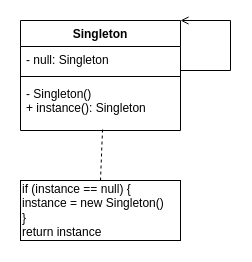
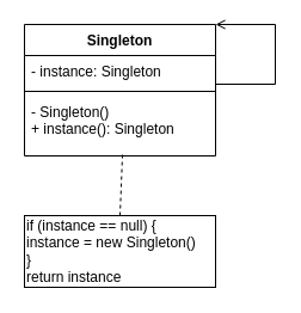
  <mxCell id="0" />
  <mxCell id="1" parent="0" />
  <mxCell id="2" style="edgeStyle=none;rounded=0;orthogonalLoop=1;jettySize=auto;html=1;exitX=1;exitY=0;exitDx=0;exitDy=0;startArrow=open;startFill=0;endArrow=none;endFill=0;" parent="1" source="3" edge="1"><mxGeometry relative="1" as="geometry"><mxPoint x="230" y="20" as="targetPoint" /></mxGeometry></mxCell>
  <mxCell id="3" value="Singleton" style="swimlane;fontStyle=1;align=center;verticalAlign=top;childLayout=stackLayout;horizontal=1;startSize=26;horizontalStack=0;resizeParent=1;resizeParentMax=0;resizeLast=0;collapsible=1;marginBottom=0;whiteSpace=wrap;html=1;" parent="1" vertex="1"><mxGeometry x="20" y="20" width="160" height="110" as="geometry" /></mxCell>
- <mxCell id="4" value="- null: Singleton" style="text;strokeColor=none;fillColor=none;align=left;verticalAlign=top;spacingLeft=4;spacingRight=4;overflow=hidden;rotatable=0;points=[[0,0.5],[1,0.5]];portConstraint=eastwest;whiteSpace=wrap;html=1;" parent="3" vertex="1"><mxGeometry y="26" width="160" height="26" as="geometry" /></mxCell>
+ <mxCell id="4" value="- instance: Singleton" style="text;strokeColor=none;fillColor=none;align=left;verticalAlign=top;spacingLeft=4;spacingRight=4;overflow=hidden;rotatable=0;points=[[0,0.5],[1,0.5]];portConstraint=eastwest;whiteSpace=wrap;html=1;" parent="3" vertex="1"><mxGeometry y="26" width="160" height="26" as="geometry" /></mxCell>
  <mxCell id="5" value="" style="line;strokeWidth=1;fillColor=none;align=left;verticalAlign=middle;spacingTop=-1;spacingLeft=3;spacingRight=3;rotatable=0;labelPosition=right;points=[];portConstraint=eastwest;strokeColor=inherit;" parent="3" vertex="1"><mxGeometry y="52" width="160" height="8" as="geometry" /></mxCell>
  <mxCell id="6" value="- Singleton()&lt;div&gt;+ instance(): Singleton&lt;/div&gt;" style="text;strokeColor=none;fillColor=none;align=left;verticalAlign=top;spacingLeft=4;spacingRight=4;overflow=hidden;rotatable=0;points=[[0,0.5],[1,0.5]];portConstraint=eastwest;whiteSpace=wrap;html=1;" parent="3" vertex="1"><mxGeometry y="60" width="160" height="50" as="geometry" /></mxCell>
  <mxCell id="7" value="" style="edgeStyle=segmentEdgeStyle;endArrow=none;html=1;curved=0;rounded=0;endSize=8;startSize=8;endFill=0;" parent="1" edge="1"><mxGeometry width="50" height="50" relative="1" as="geometry"><mxPoint x="180" y="70" as="sourcePoint" /><mxPoint x="230" y="20" as="targetPoint" /></mxGeometry></mxCell>
  <mxCell id="8" value="if (instance == null) {&lt;div&gt;instance = new Singleton()&lt;/div&gt;&lt;div&gt;}&lt;/div&gt;&lt;div&gt;return instance&lt;/div&gt;" style="html=1;whiteSpace=wrap;align=left;" parent="1" vertex="1"><mxGeometry x="20" y="180" width="160" height="60" as="geometry" /></mxCell>
  <mxCell id="9" style="edgeStyle=none;rounded=0;orthogonalLoop=1;jettySize=auto;html=1;exitX=0.5;exitY=0;exitDx=0;exitDy=0;entryX=0.513;entryY=0.96;entryDx=0;entryDy=0;entryPerimeter=0;endArrow=none;endFill=0;dashed=1;" parent="1" source="8" target="6" edge="1"><mxGeometry relative="1" as="geometry" /></mxCell>
